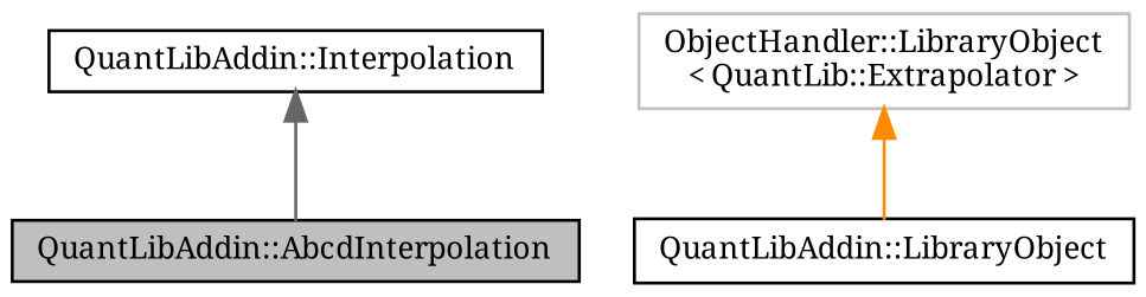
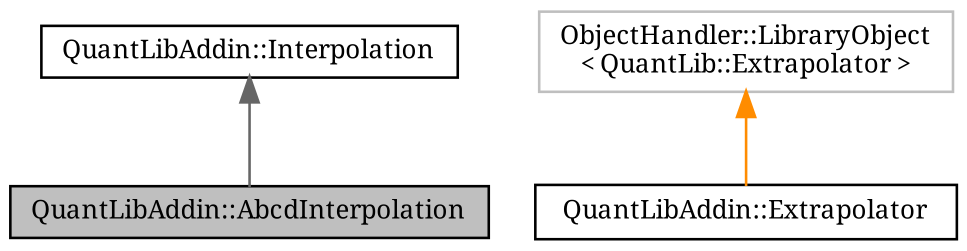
  digraph {
    fontname="Noto Serif"
    node [color=black fillcolor=white fontname="Noto Serif" fontsize=10 shape=record style=filled]
    edge [dir=back fontname="Noto Serif" fontsize=10 labelfontname=Helvetica labelfontsize=10 style=solid]
    n1 [fillcolor=grey75 fontcolor=black height=0.2 label="QuantLibAddin::AbcdInterpolation" width=0.4]
    n2 [height=0.2 label="QuantLibAddin::Interpolation" width=0.4]
-   n3 [height=0.2 label="QuantLibAddin::LibraryObject" width=0.4]
+   n3 [height=0.2 label="QuantLibAddin::Extrapolator" width=0.4]
    n4 [color=grey75 height=0.2 label="ObjectHandler::LibraryObject\l\< QuantLib::Extrapolator \>" width=0.4]
    n2 -> n1 [color=gray40]
    n4 -> n3 [color=darkorange]
  }
